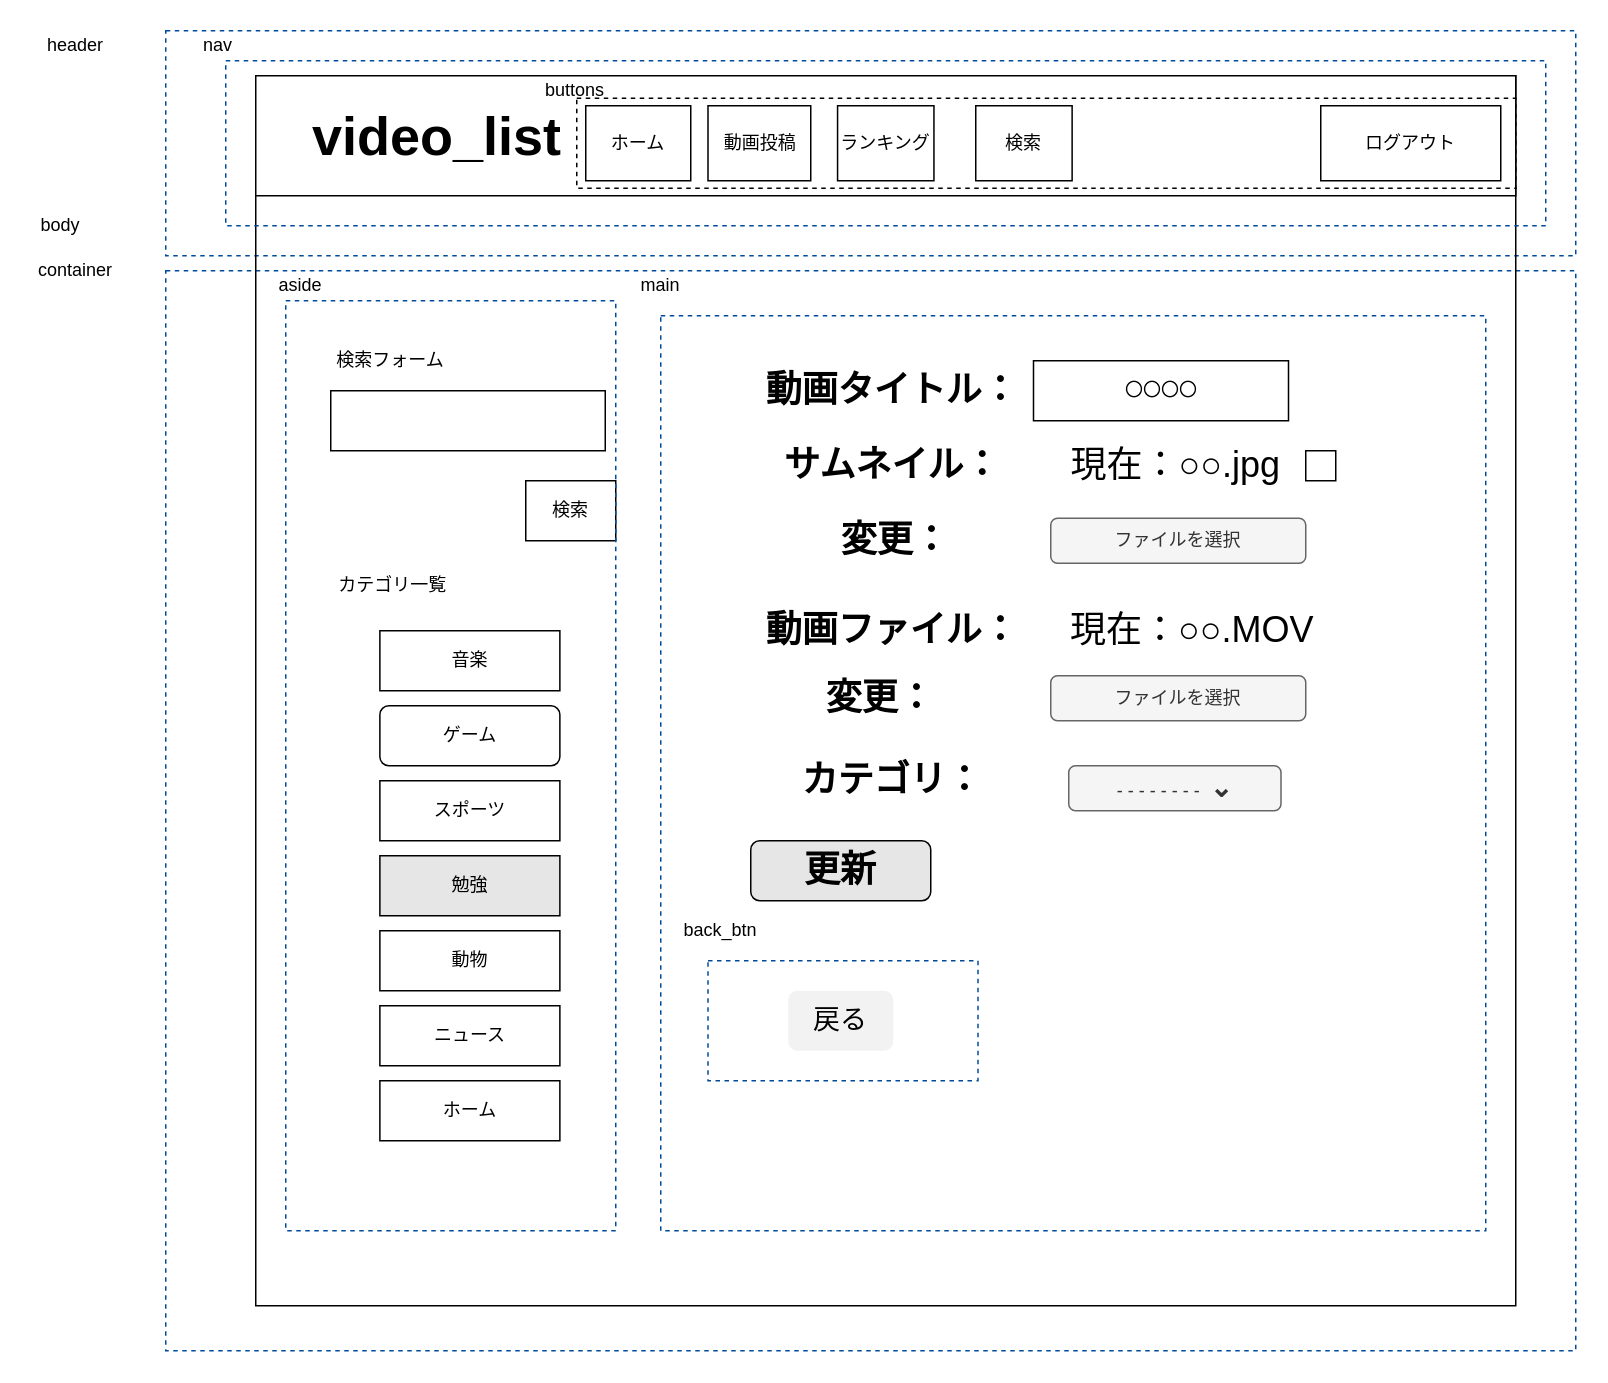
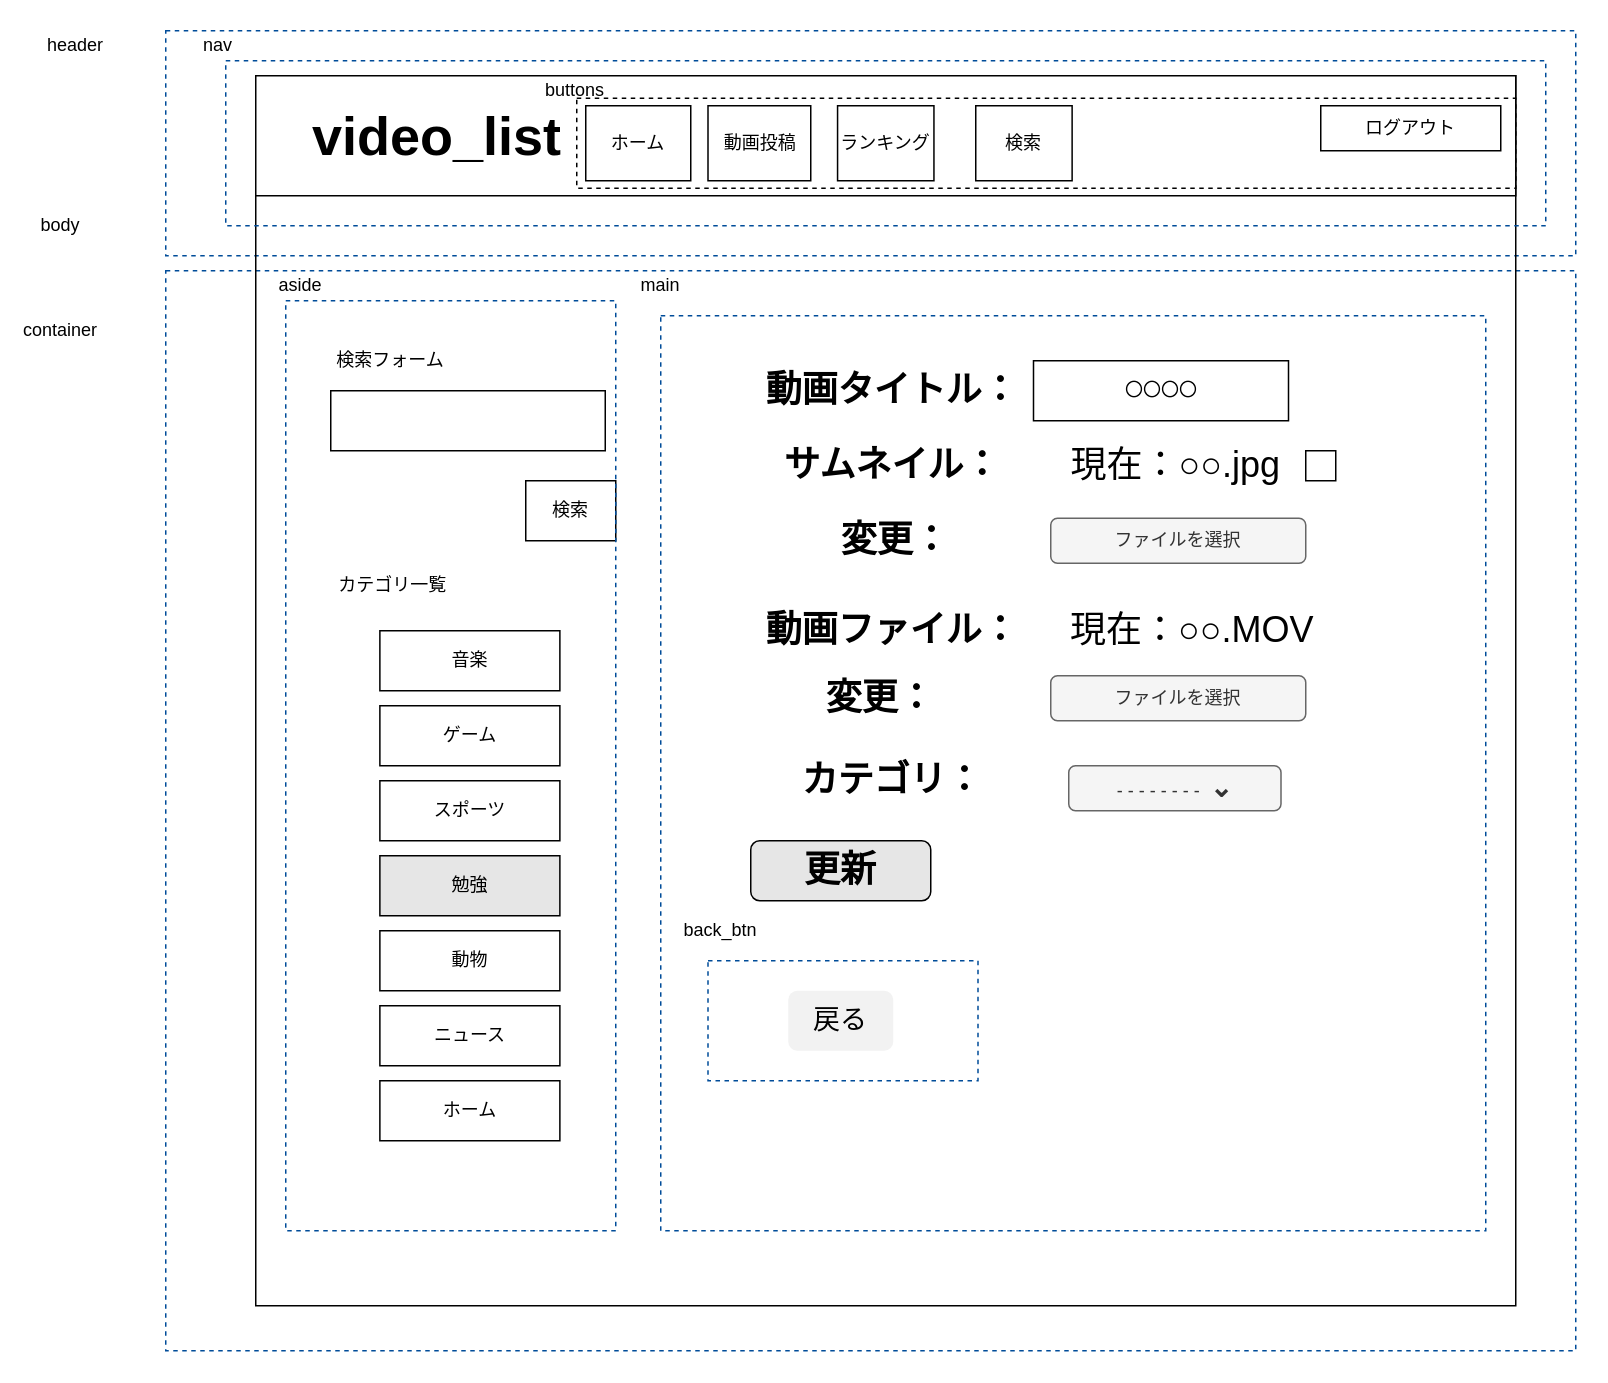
  <mxCell id="0" />
  <mxCell id="1" parent="0" />
  <mxCell id="2" value="" style="rounded=0;whiteSpace=wrap;html=1;fillColor=none;dashed=1;strokeColor=#004C99;" parent="1" vertex="1"><mxGeometry x="110" y="20" width="940" height="150" as="geometry" /></mxCell>
  <mxCell id="3" value="" style="rounded=0;whiteSpace=wrap;html=1;dashed=1;strokeColor=#004C99;fillColor=none;" parent="1" vertex="1"><mxGeometry x="110" y="180" width="940" height="720" as="geometry" /></mxCell>
  <mxCell id="4" value="" style="rounded=0;whiteSpace=wrap;html=1;fillColor=none;" parent="1" vertex="1"><mxGeometry x="170" y="50" width="840" height="820" as="geometry" /></mxCell>
  <mxCell id="5" value="&lt;font style=&quot;font-size: 36px&quot;&gt;&lt;b&gt;　video_list&lt;/b&gt;&lt;/font&gt;" style="rounded=0;whiteSpace=wrap;html=1;align=left;" parent="1" vertex="1"><mxGeometry x="170" y="50" width="840" height="80" as="geometry" /></mxCell>
- <mxCell id="6" value="ログアウト" style="rounded=0;whiteSpace=wrap;html=1;" parent="1" vertex="1"><mxGeometry x="880" y="70" width="120" height="50" as="geometry" /></mxCell>
+ <mxCell id="6" value="ログアウト" style="rounded=0;whiteSpace=wrap;html=1;" parent="1" vertex="1"><mxGeometry x="880" y="70" width="120" height="30" as="geometry" /></mxCell>
  <mxCell id="7" value="" style="rounded=0;whiteSpace=wrap;html=1;" parent="1" vertex="1"><mxGeometry x="220" y="260" width="183" height="40" as="geometry" /></mxCell>
  <mxCell id="8" value="検索フォーム" style="text;html=1;strokeColor=none;fillColor=none;align=center;verticalAlign=middle;whiteSpace=wrap;rounded=0;" parent="1" vertex="1"><mxGeometry x="220" y="230" width="80" height="20" as="geometry" /></mxCell>
  <mxCell id="9" value="検索" style="rounded=0;whiteSpace=wrap;html=1;" parent="1" vertex="1"><mxGeometry x="350" y="320" width="60" height="40" as="geometry" /></mxCell>
  <mxCell id="10" value="" style="rounded=0;whiteSpace=wrap;html=1;fillColor=none;dashed=1;strokeColor=#004C99;" parent="1" vertex="1"><mxGeometry x="190" y="200" width="220" height="620" as="geometry" /></mxCell>
  <mxCell id="11" value="main" style="text;html=1;strokeColor=none;fillColor=none;align=center;verticalAlign=middle;whiteSpace=wrap;rounded=0;dashed=1;" parent="1" vertex="1"><mxGeometry x="420" y="180" width="40" height="20" as="geometry" /></mxCell>
  <mxCell id="12" value="aside" style="text;html=1;strokeColor=none;fillColor=none;align=center;verticalAlign=middle;whiteSpace=wrap;rounded=0;dashed=1;" parent="1" vertex="1"><mxGeometry x="180" y="180" width="40" height="20" as="geometry" /></mxCell>
  <mxCell id="13" value="header" style="text;html=1;strokeColor=none;fillColor=none;align=center;verticalAlign=middle;whiteSpace=wrap;rounded=0;dashed=1;" parent="1" vertex="1"><mxGeometry x="30" y="20" width="40" height="20" as="geometry" /></mxCell>
  <mxCell id="14" value="body" style="text;html=1;strokeColor=none;fillColor=none;align=center;verticalAlign=middle;whiteSpace=wrap;rounded=0;dashed=1;" parent="1" vertex="1"><mxGeometry x="20" y="140" width="40" height="20" as="geometry" /></mxCell>
  <mxCell id="15" value="ホーム" style="rounded=0;whiteSpace=wrap;html=1;" parent="1" vertex="1"><mxGeometry x="390" y="70" width="70" height="50" as="geometry" /></mxCell>
  <mxCell id="16" value="動画投稿" style="rounded=0;whiteSpace=wrap;html=1;" parent="1" vertex="1"><mxGeometry x="471.5" y="70" width="68.5" height="50" as="geometry" /></mxCell>
  <mxCell id="17" value="ランキング" style="rounded=0;whiteSpace=wrap;html=1;" parent="1" vertex="1"><mxGeometry x="557.88" y="70" width="64.25" height="50" as="geometry" /></mxCell>
  <mxCell id="18" value="検索" style="rounded=0;whiteSpace=wrap;html=1;" parent="1" vertex="1"><mxGeometry x="650" y="70" width="64.25" height="50" as="geometry" /></mxCell>
  <mxCell id="19" value="" style="rounded=0;whiteSpace=wrap;html=1;fillColor=none;dashed=1;strokeColor=#004C99;" parent="1" vertex="1"><mxGeometry x="150" y="40" width="880" height="110" as="geometry" /></mxCell>
  <mxCell id="20" value="nav" style="text;html=1;strokeColor=none;fillColor=none;align=center;verticalAlign=middle;whiteSpace=wrap;rounded=0;dashed=1;" parent="1" vertex="1"><mxGeometry x="60" y="20" width="170" height="20" as="geometry" /></mxCell>
  <mxCell id="21" value="" style="rounded=0;whiteSpace=wrap;html=1;dashed=1;strokeColor=#000000;fillColor=none;" parent="1" vertex="1"><mxGeometry x="384" y="65" width="626" height="60" as="geometry" /></mxCell>
  <mxCell id="22" value="buttons" style="text;html=1;strokeColor=none;fillColor=none;align=center;verticalAlign=middle;whiteSpace=wrap;rounded=0;dashed=1;" parent="1" vertex="1"><mxGeometry x="363" y="50" width="40" height="20" as="geometry" /></mxCell>
- <mxCell id="23" value="container" style="text;html=1;strokeColor=none;fillColor=none;align=center;verticalAlign=middle;whiteSpace=wrap;rounded=0;dashed=1;" parent="1" vertex="1"><mxGeometry x="30" y="170" width="40" height="20" as="geometry" /></mxCell>
+ <mxCell id="23" value="container" style="text;html=1;strokeColor=none;fillColor=none;align=center;verticalAlign=middle;whiteSpace=wrap;rounded=0;dashed=1;" parent="1" vertex="1"><mxGeometry x="20" y="210" width="40" height="20" as="geometry" /></mxCell>
  <mxCell id="24" value="" style="rounded=0;whiteSpace=wrap;html=1;fillColor=none;dashed=1;strokeColor=#004C99;" parent="1" vertex="1"><mxGeometry x="440" y="210" width="550" height="610" as="geometry" /></mxCell>
  <mxCell id="25" value="&lt;font style=&quot;font-size: 24px&quot;&gt;&lt;b&gt;動画タイトル：&lt;/b&gt;&lt;/font&gt;" style="text;html=1;strokeColor=none;fillColor=none;align=center;verticalAlign=middle;whiteSpace=wrap;rounded=0;" parent="1" vertex="1"><mxGeometry x="500" y="250" width="188.5" height="20" as="geometry" /></mxCell>
  <mxCell id="26" value="&lt;font style=&quot;font-size: 24px&quot;&gt;&lt;b&gt;サムネイル：&lt;/b&gt;&lt;/font&gt;" style="text;html=1;strokeColor=none;fillColor=none;align=center;verticalAlign=middle;whiteSpace=wrap;rounded=0;" parent="1" vertex="1"><mxGeometry x="500" y="300" width="188.5" height="20" as="geometry" /></mxCell>
  <mxCell id="27" value="&lt;font style=&quot;font-size: 24px&quot;&gt;&lt;b&gt;動画ファイル：&lt;/b&gt;&lt;/font&gt;" style="text;html=1;strokeColor=none;fillColor=none;align=center;verticalAlign=middle;whiteSpace=wrap;rounded=0;" parent="1" vertex="1"><mxGeometry x="500" y="410" width="188.5" height="20" as="geometry" /></mxCell>
  <mxCell id="28" value="&lt;font style=&quot;font-size: 24px&quot;&gt;&lt;b&gt;カテゴリ：&lt;/b&gt;&lt;/font&gt;" style="text;html=1;strokeColor=none;fillColor=none;align=center;verticalAlign=middle;whiteSpace=wrap;rounded=0;" parent="1" vertex="1"><mxGeometry x="500" y="510" width="188.5" height="20" as="geometry" /></mxCell>
  <mxCell id="29" value="&lt;span style=&quot;font-size: 24px&quot;&gt;&lt;b&gt;更新&lt;/b&gt;&lt;/span&gt;" style="text;html=1;align=center;verticalAlign=middle;whiteSpace=wrap;rounded=1;strokeColor=#000000;fillColor=#E6E6E6;" parent="1" vertex="1"><mxGeometry x="500" y="560" width="120" height="40" as="geometry" /></mxCell>
  <mxCell id="30" value="&lt;font style=&quot;font-size: 18px&quot;&gt;戻る&lt;/font&gt;" style="text;html=1;align=center;verticalAlign=middle;whiteSpace=wrap;rounded=1;fillColor=#F2F2F2;" parent="1" vertex="1"><mxGeometry x="525" y="660" width="70" height="40" as="geometry" /></mxCell>
  <mxCell id="31" value="〇〇〇〇" style="rounded=0;whiteSpace=wrap;html=1;strokeColor=#000000;fillColor=#FFFFFF;" parent="1" vertex="1"><mxGeometry x="688.5" y="240" width="170" height="40" as="geometry" /></mxCell>
  <mxCell id="32" value="ファイルを選択" style="text;html=1;strokeColor=#666666;fillColor=#f5f5f5;align=center;verticalAlign=middle;whiteSpace=wrap;rounded=1;fontColor=#333333;" parent="1" vertex="1"><mxGeometry x="700" y="345" width="170" height="30" as="geometry" /></mxCell>
  <mxCell id="33" value="ファイルを選択" style="text;html=1;strokeColor=#666666;fillColor=#f5f5f5;align=center;verticalAlign=middle;whiteSpace=wrap;rounded=1;fontColor=#333333;" parent="1" vertex="1"><mxGeometry x="700" y="450" width="170" height="30" as="geometry" /></mxCell>
  <mxCell id="34" value="- - - - - - - -&amp;nbsp; &lt;b&gt;&lt;font style=&quot;font-size: 18px&quot;&gt;⌄&lt;/font&gt;&lt;/b&gt;" style="text;html=1;strokeColor=#666666;fillColor=#f5f5f5;align=center;verticalAlign=middle;whiteSpace=wrap;rounded=1;fontColor=#333333;" parent="1" vertex="1"><mxGeometry x="712" y="510" width="141.5" height="30" as="geometry" /></mxCell>
  <mxCell id="35" value="&lt;span style=&quot;font-size: 24px&quot;&gt;&lt;b&gt;変更：&lt;/b&gt;&lt;/span&gt;" style="text;html=1;strokeColor=none;fillColor=none;align=center;verticalAlign=middle;whiteSpace=wrap;rounded=0;" parent="1" vertex="1"><mxGeometry x="501.5" y="350" width="188.5" height="20" as="geometry" /></mxCell>
  <mxCell id="36" value="&lt;span style=&quot;font-size: 24px&quot;&gt;現在：○○.jpg&lt;/span&gt;" style="text;html=1;strokeColor=none;fillColor=none;align=center;verticalAlign=middle;whiteSpace=wrap;rounded=0;" parent="1" vertex="1"><mxGeometry x="688.5" y="300" width="188.5" height="20" as="geometry" /></mxCell>
  <mxCell id="37" value="&lt;span style=&quot;font-size: 24px&quot;&gt;&lt;b&gt;変更：&lt;/b&gt;&lt;/span&gt;" style="text;html=1;strokeColor=none;fillColor=none;align=center;verticalAlign=middle;whiteSpace=wrap;rounded=0;" parent="1" vertex="1"><mxGeometry x="491.75" y="455" width="188.5" height="20" as="geometry" /></mxCell>
  <mxCell id="38" value="&lt;span style=&quot;font-size: 24px&quot;&gt;現在：○○.MOV&lt;/span&gt;" style="text;html=1;strokeColor=none;fillColor=none;align=center;verticalAlign=middle;whiteSpace=wrap;rounded=0;" parent="1" vertex="1"><mxGeometry x="700" y="410" width="188.5" height="20" as="geometry" /></mxCell>
  <mxCell id="39" value="" style="rounded=0;whiteSpace=wrap;html=1;" parent="1" vertex="1"><mxGeometry x="870" y="300" width="20" height="20" as="geometry" /></mxCell>
  <mxCell id="40" value="" style="rounded=0;whiteSpace=wrap;html=1;dashed=1;strokeColor=#004C99;fillColor=none;" parent="1" vertex="1"><mxGeometry x="471.5" y="640" width="180" height="80" as="geometry" /></mxCell>
  <mxCell id="41" value="back_btn" style="text;html=1;strokeColor=none;fillColor=none;align=center;verticalAlign=middle;whiteSpace=wrap;rounded=0;" parent="1" vertex="1"><mxGeometry x="460" y="610" width="40" height="20" as="geometry" /></mxCell>
  <mxCell id="42" value="音楽" style="rounded=0;whiteSpace=wrap;html=1;" vertex="1" parent="1"><mxGeometry x="252.75" y="420" width="120" height="40" as="geometry" /></mxCell>
  <mxCell id="43" value="ホーム" style="rounded=0;whiteSpace=wrap;html=1;" vertex="1" parent="1"><mxGeometry x="252.75" y="720" width="120" height="40" as="geometry" /></mxCell>
  <mxCell id="44" value="動物" style="rounded=0;whiteSpace=wrap;html=1;" vertex="1" parent="1"><mxGeometry x="252.75" y="620" width="120" height="40" as="geometry" /></mxCell>
- <mxCell id="45" value="ゲーム" style="whiteSpace=wrap;html=1;rounded=1;" vertex="1" parent="1"><mxGeometry x="252.75" y="470" width="120" height="40" as="geometry" /></mxCell>
+ <mxCell id="45" value="ゲーム" style="rounded=0;whiteSpace=wrap;html=1;" vertex="1" parent="1"><mxGeometry x="252.75" y="470" width="120" height="40" as="geometry" /></mxCell>
  <mxCell id="46" value="スポーツ" style="rounded=0;whiteSpace=wrap;html=1;" vertex="1" parent="1"><mxGeometry x="252.75" y="520" width="120" height="40" as="geometry" /></mxCell>
  <mxCell id="47" value="勉強" style="rounded=0;whiteSpace=wrap;html=1;fillColor=#e6e6e6;" vertex="1" parent="1"><mxGeometry x="252.75" y="570" width="120" height="40" as="geometry" /></mxCell>
  <mxCell id="48" value="カテゴリ一覧" style="text;html=1;strokeColor=none;fillColor=none;align=center;verticalAlign=middle;whiteSpace=wrap;rounded=0;" vertex="1" parent="1"><mxGeometry x="220" y="380" width="82.75" height="20" as="geometry" /></mxCell>
  <mxCell id="49" value="ニュース" style="rounded=0;whiteSpace=wrap;html=1;" vertex="1" parent="1"><mxGeometry x="252.75" y="670" width="120" height="40" as="geometry" /></mxCell>
